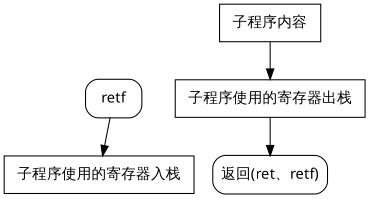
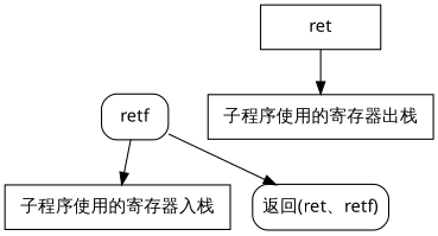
  digraph {
    rankdir=TB
    node [fontname="Microsoft Yahei" shape=box]
    n1 [label=retf shape=Mrecord]
    n2 [label=" 子程序使用的寄存器入栈 "]
-   n3 [label=" 子程序内容 "]
+   n3 [label=ret]
    n4 [label=" 子程序使用的寄存器出栈 "]
    n5 [label=" 返回(ret、retf) " shape=Mrecord]
    n1 -> n2
    n3 -> n4
-   n4 -> n5
+   n1 -> n5
  }
